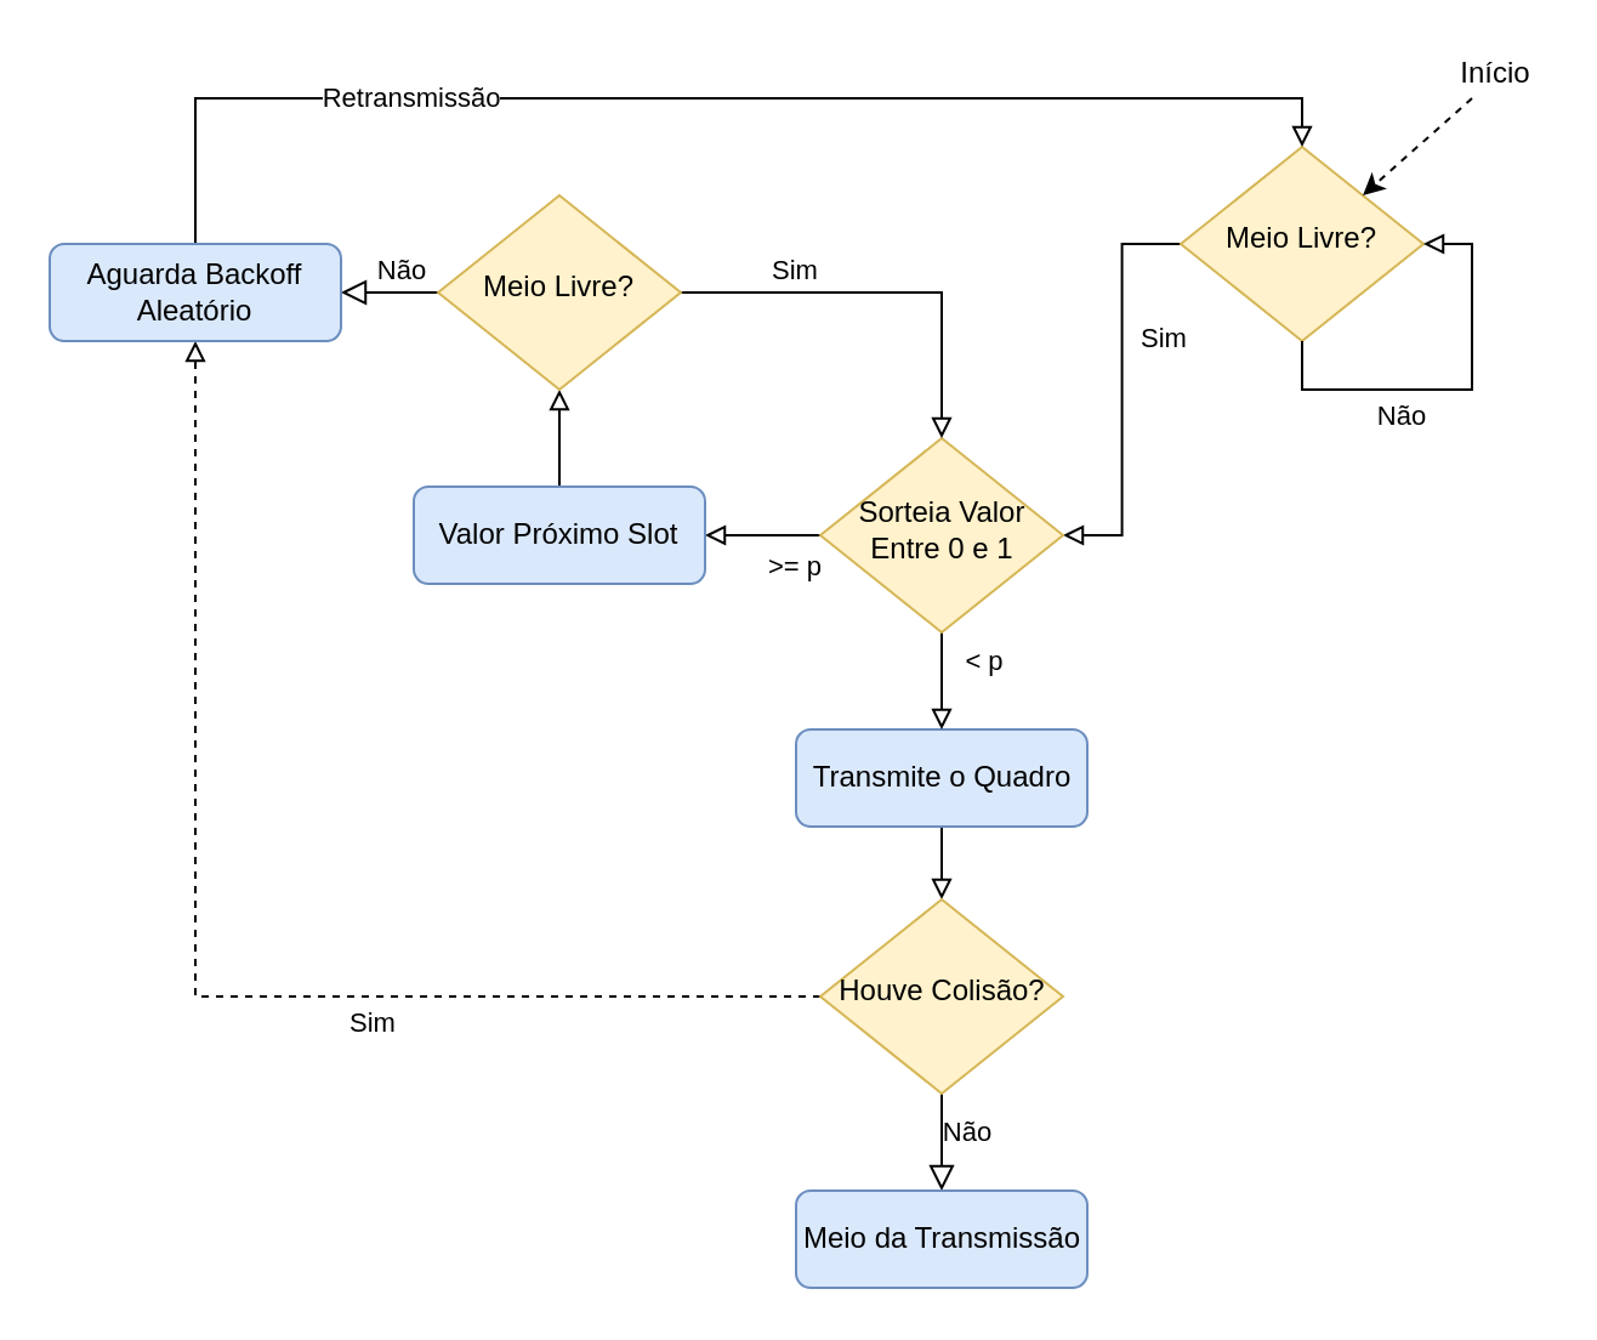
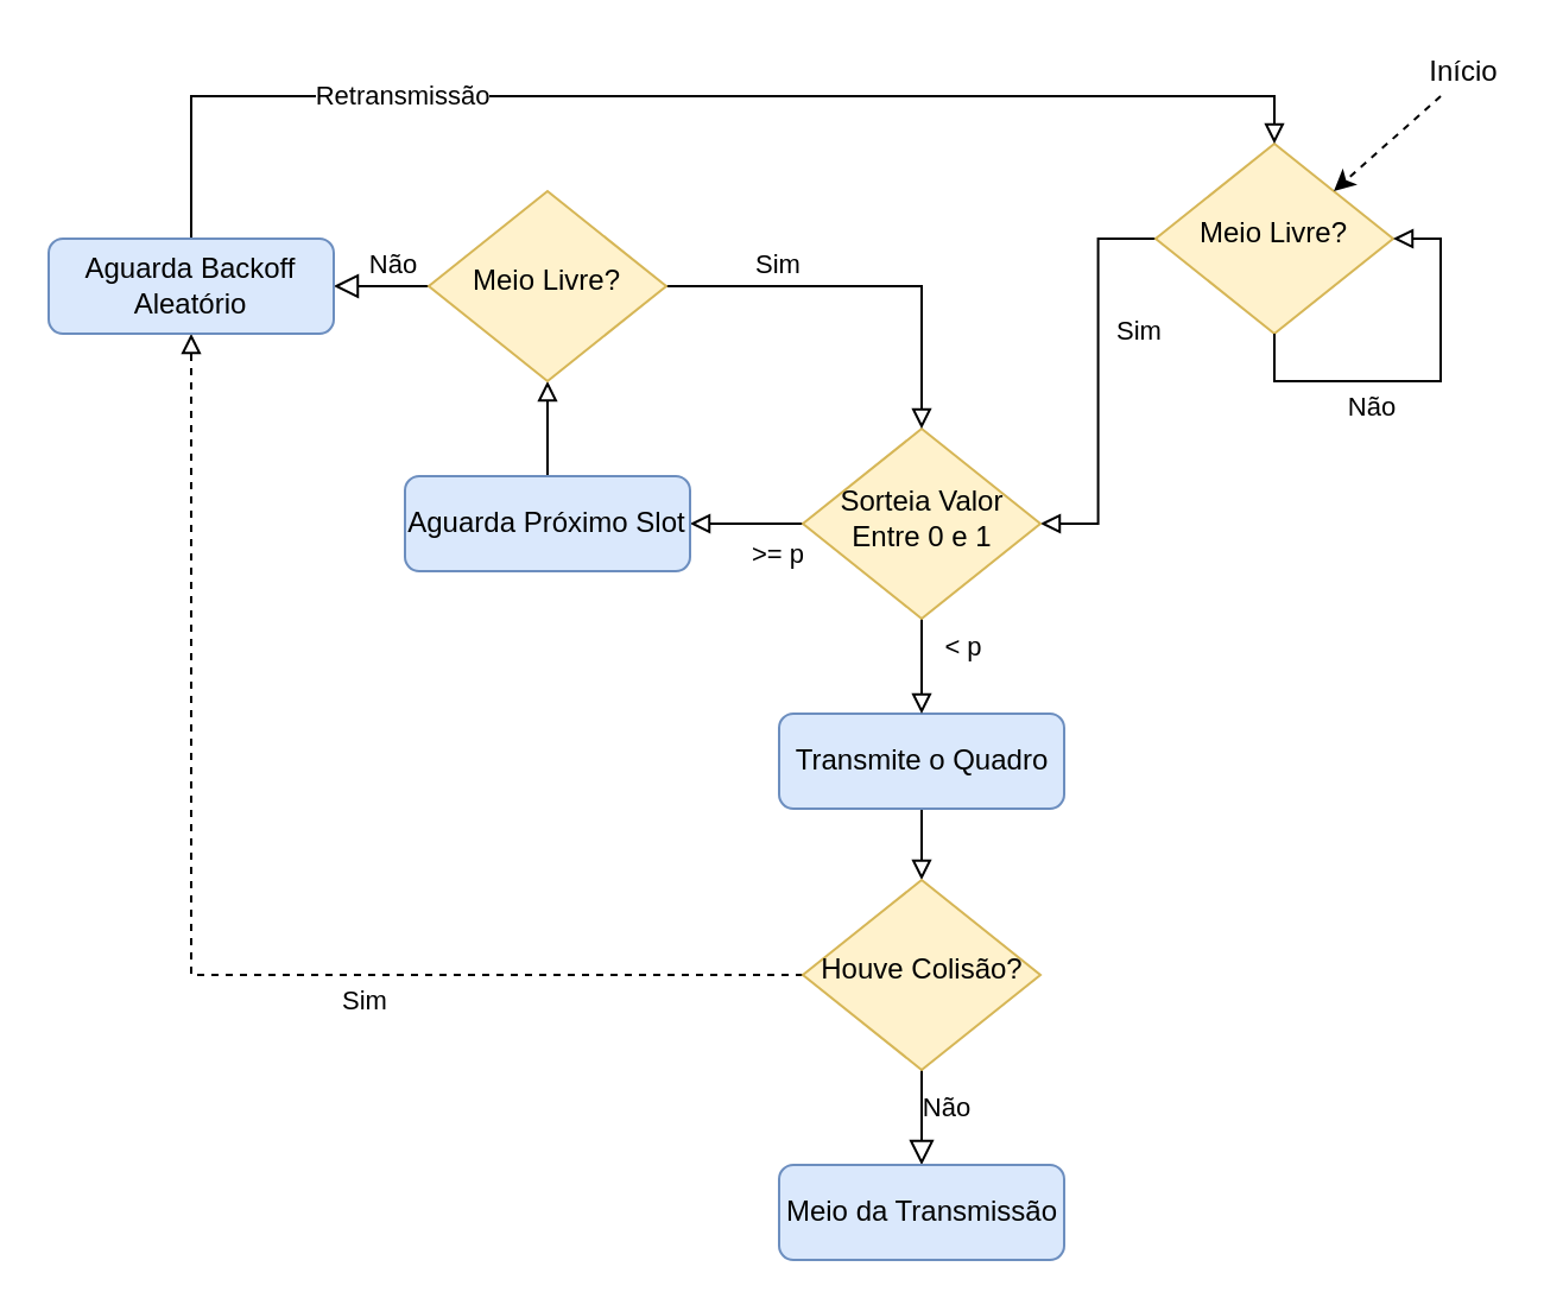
  <mxCell id="0" />
  <mxCell id="1" parent="0" />
  <mxCell id="2" style="edgeStyle=orthogonalEdgeStyle;rounded=0;orthogonalLoop=1;jettySize=auto;html=1;exitX=0;exitY=0.5;exitDx=0;exitDy=0;entryX=1;entryY=0.5;entryDx=0;entryDy=0;endArrow=block;endFill=0;shadow=0;strokeWidth=1;labelBackgroundColor=none;endSize=8;" edge="1" parent="1" source="26" target="15"><mxGeometry relative="1" as="geometry" /></mxCell>
  <mxCell id="3" value="Não" style="edgeLabel;html=1;align=center;verticalAlign=middle;resizable=0;points=[];" vertex="1" connectable="0" parent="2"><mxGeometry x="0.3" relative="1" as="geometry"><mxPoint x="10" y="-10" as="offset" /></mxGeometry></mxCell>
  <mxCell id="4" style="edgeStyle=orthogonalEdgeStyle;rounded=0;orthogonalLoop=1;jettySize=auto;html=1;exitX=0;exitY=0.5;exitDx=0;exitDy=0;entryX=1;entryY=0.5;entryDx=0;entryDy=0;endArrow=block;endFill=0;" edge="1" parent="1" source="6" target="21"><mxGeometry relative="1" as="geometry" /></mxCell>
  <mxCell id="5" value="Sim" style="edgeLabel;html=1;align=center;verticalAlign=middle;resizable=0;points=[];" vertex="1" connectable="0" parent="4"><mxGeometry x="-0.28" relative="1" as="geometry"><mxPoint x="17" y="2" as="offset" /></mxGeometry></mxCell>
  <mxCell id="6" value="Meio Livre?" style="rhombus;whiteSpace=wrap;html=1;shadow=0;fontFamily=Helvetica;fontSize=12;align=center;strokeWidth=1;spacing=6;spacingTop=-4;fillColor=#fff2cc;strokeColor=#d6b656;" parent="1" vertex="1"><mxGeometry x="486" y="60" width="100" height="80" as="geometry" /></mxCell>
  <mxCell id="7" style="edgeStyle=orthogonalEdgeStyle;rounded=0;orthogonalLoop=1;jettySize=auto;html=1;exitX=0.5;exitY=1;exitDx=0;exitDy=0;entryX=0.5;entryY=0;entryDx=0;entryDy=0;endFill=0;endArrow=block;" edge="1" parent="1" source="8" target="12"><mxGeometry relative="1" as="geometry" /></mxCell>
  <mxCell id="8" value="Transmite o Quadro" style="rounded=1;whiteSpace=wrap;html=1;fontSize=12;glass=0;strokeWidth=1;shadow=0;fillColor=#dae8fc;strokeColor=#6c8ebf;" parent="1" vertex="1"><mxGeometry x="327.5" y="300" width="120" height="40" as="geometry" /></mxCell>
  <mxCell id="9" value="Não" style="edgeStyle=orthogonalEdgeStyle;rounded=0;html=1;jettySize=auto;orthogonalLoop=1;fontSize=11;endArrow=block;endFill=0;endSize=8;strokeWidth=1;shadow=0;labelBackgroundColor=none;" parent="1" source="12" target="16" edge="1"><mxGeometry x="-0.2" y="10" relative="1" as="geometry"><mxPoint as="offset" /></mxGeometry></mxCell>
  <mxCell id="10" style="edgeStyle=orthogonalEdgeStyle;rounded=0;orthogonalLoop=1;jettySize=auto;html=1;exitX=0;exitY=0.5;exitDx=0;exitDy=0;entryX=0.5;entryY=1;entryDx=0;entryDy=0;endArrow=block;endFill=0;dashed=1;" edge="1" parent="1" source="12" target="15"><mxGeometry relative="1" as="geometry" /></mxCell>
  <mxCell id="11" value="Sim" style="edgeLabel;html=1;align=center;verticalAlign=middle;resizable=0;points=[];" vertex="1" connectable="0" parent="10"><mxGeometry x="-0.3" y="-1" relative="1" as="geometry"><mxPoint y="11" as="offset" /></mxGeometry></mxCell>
  <mxCell id="12" value="Houve Colisão?" style="rhombus;whiteSpace=wrap;html=1;shadow=0;fontFamily=Helvetica;fontSize=12;align=center;strokeWidth=1;spacing=6;spacingTop=-4;fillColor=#fff2cc;strokeColor=#d6b656;" parent="1" vertex="1"><mxGeometry x="337.5" y="370" width="100" height="80" as="geometry" /></mxCell>
  <mxCell id="13" style="edgeStyle=orthogonalEdgeStyle;rounded=0;orthogonalLoop=1;jettySize=auto;html=1;exitX=0.5;exitY=0;exitDx=0;exitDy=0;entryX=0.5;entryY=0;entryDx=0;entryDy=0;endFill=0;endArrow=block;" edge="1" parent="1" source="15" target="6"><mxGeometry relative="1" as="geometry" /></mxCell>
  <mxCell id="14" value="Retransmissão" style="edgeLabel;html=1;align=center;verticalAlign=middle;resizable=0;points=[];" vertex="1" connectable="0" parent="13"><mxGeometry x="-0.447" y="1" relative="1" as="geometry"><mxPoint as="offset" /></mxGeometry></mxCell>
  <mxCell id="15" value="Aguarda Backoff Aleatório" style="rounded=1;whiteSpace=wrap;html=1;fontSize=12;glass=0;strokeWidth=1;shadow=0;fillColor=#dae8fc;strokeColor=#6c8ebf;" parent="1" vertex="1"><mxGeometry x="20" y="100" width="120" height="40" as="geometry" /></mxCell>
  <mxCell id="16" value="Meio da Transmissão" style="rounded=1;whiteSpace=wrap;html=1;fontSize=12;glass=0;strokeWidth=1;shadow=0;fillColor=#dae8fc;strokeColor=#6c8ebf;" parent="1" vertex="1"><mxGeometry x="327.5" y="490" width="120" height="40" as="geometry" /></mxCell>
  <mxCell id="17" style="edgeStyle=orthogonalEdgeStyle;rounded=0;orthogonalLoop=1;jettySize=auto;html=1;exitX=0.5;exitY=1;exitDx=0;exitDy=0;entryX=0.5;entryY=0;entryDx=0;entryDy=0;endArrow=block;endFill=0;" edge="1" parent="1" source="21" target="8"><mxGeometry relative="1" as="geometry" /></mxCell>
  <mxCell id="18" value="&amp;lt; p" style="edgeLabel;html=1;align=center;verticalAlign=middle;resizable=0;points=[];" vertex="1" connectable="0" parent="17"><mxGeometry x="-0.443" relative="1" as="geometry"><mxPoint x="17" as="offset" /></mxGeometry></mxCell>
  <mxCell id="19" style="edgeStyle=orthogonalEdgeStyle;rounded=0;orthogonalLoop=1;jettySize=auto;html=1;exitX=0;exitY=0.5;exitDx=0;exitDy=0;entryX=1;entryY=0.5;entryDx=0;entryDy=0;endArrow=block;endFill=0;" edge="1" parent="1" source="21" target="23"><mxGeometry relative="1" as="geometry" /></mxCell>
  <mxCell id="20" value="&amp;gt;= p" style="edgeLabel;html=1;align=center;verticalAlign=middle;resizable=0;points=[];" vertex="1" connectable="0" parent="19"><mxGeometry x="-0.71" y="1" relative="1" as="geometry"><mxPoint x="-4.3" y="11" as="offset" /></mxGeometry></mxCell>
  <mxCell id="21" value="Sorteia Valor Entre 0 e 1" style="rhombus;whiteSpace=wrap;html=1;shadow=0;fontFamily=Helvetica;fontSize=12;align=center;strokeWidth=1;spacing=6;spacingTop=-4;fillColor=#fff2cc;strokeColor=#d6b656;" vertex="1" parent="1"><mxGeometry x="337.5" y="180" width="100" height="80" as="geometry" /></mxCell>
  <mxCell id="22" style="edgeStyle=orthogonalEdgeStyle;rounded=0;orthogonalLoop=1;jettySize=auto;html=1;exitX=0.5;exitY=0;exitDx=0;exitDy=0;entryX=0.5;entryY=1;entryDx=0;entryDy=0;endArrow=block;endFill=0;" edge="1" parent="1" source="23" target="26"><mxGeometry relative="1" as="geometry" /></mxCell>
- <mxCell id="23" value="Valor Próximo Slot" style="rounded=1;whiteSpace=wrap;html=1;fontSize=12;glass=0;strokeWidth=1;shadow=0;fillColor=#dae8fc;strokeColor=#6c8ebf;" vertex="1" parent="1"><mxGeometry x="170" y="200" width="120" height="40" as="geometry" /></mxCell>
+ <mxCell id="23" value="Aguarda Próximo Slot" style="rounded=1;whiteSpace=wrap;html=1;fontSize=12;glass=0;strokeWidth=1;shadow=0;fillColor=#dae8fc;strokeColor=#6c8ebf;" vertex="1" parent="1"><mxGeometry x="170" y="200" width="120" height="40" as="geometry" /></mxCell>
  <mxCell id="24" style="edgeStyle=orthogonalEdgeStyle;rounded=0;orthogonalLoop=1;jettySize=auto;html=1;exitX=1;exitY=0.5;exitDx=0;exitDy=0;entryX=0.5;entryY=0;entryDx=0;entryDy=0;endArrow=block;endFill=0;" edge="1" parent="1" source="26" target="21"><mxGeometry relative="1" as="geometry" /></mxCell>
  <mxCell id="25" value="Sim" style="edgeLabel;html=1;align=center;verticalAlign=middle;resizable=0;points=[];" vertex="1" connectable="0" parent="24"><mxGeometry x="-0.565" y="-2" relative="1" as="geometry"><mxPoint x="10.7" y="-12" as="offset" /></mxGeometry></mxCell>
  <mxCell id="26" value="Meio Livre?" style="rhombus;whiteSpace=wrap;html=1;shadow=0;fontFamily=Helvetica;fontSize=12;align=center;strokeWidth=1;spacing=6;spacingTop=-4;fillColor=#fff2cc;strokeColor=#d6b656;" vertex="1" parent="1"><mxGeometry x="180" y="80" width="100" height="80" as="geometry" /></mxCell>
  <mxCell id="27" style="edgeStyle=orthogonalEdgeStyle;rounded=0;orthogonalLoop=1;jettySize=auto;html=1;exitX=0.5;exitY=1;exitDx=0;exitDy=0;entryX=1;entryY=0.5;entryDx=0;entryDy=0;endArrow=block;endFill=0;" edge="1" parent="1" source="6" target="6"><mxGeometry relative="1" as="geometry" /></mxCell>
  <mxCell id="28" value="Não" style="edgeLabel;html=1;align=center;verticalAlign=middle;resizable=0;points=[];" vertex="1" connectable="0" parent="27"><mxGeometry x="-0.205" y="-4" relative="1" as="geometry"><mxPoint x="-8" y="6" as="offset" /></mxGeometry></mxCell>
  <mxCell id="29" value="" style="endArrow=classic;html=1;entryX=1;entryY=0;entryDx=0;entryDy=0;dashed=1;" edge="1" parent="1" target="6"><mxGeometry width="50" height="50" relative="1" as="geometry"><mxPoint x="606" y="40" as="sourcePoint" /><mxPoint x="316" y="260" as="targetPoint" /></mxGeometry></mxCell>
  <mxCell id="30" value="Início" style="text;html=1;strokeColor=none;fillColor=none;align=center;verticalAlign=middle;whiteSpace=wrap;rounded=0;" vertex="1" parent="1"><mxGeometry x="596" y="20" width="40" height="20" as="geometry" /></mxCell>
